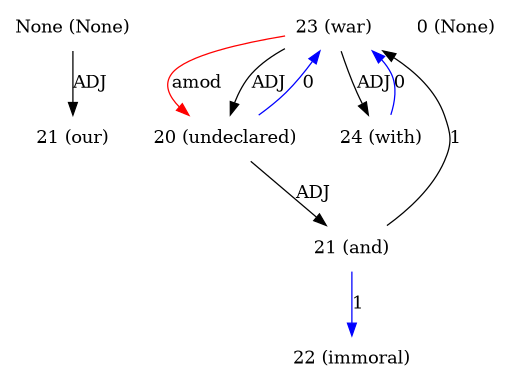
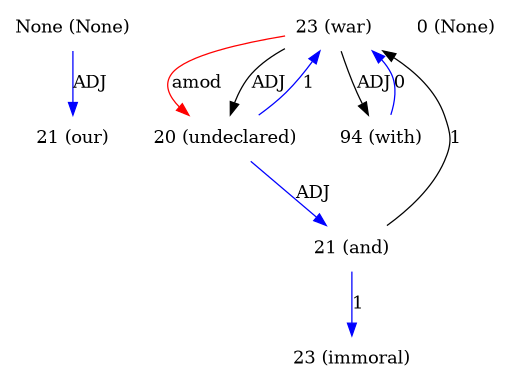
  digraph {
    node [shape=plaintext]
    edge [dir=forward]
    n1 [label="None (None)"]
    n2 [label="21 (our)"]
    n3 [label="23 (war)"]
    n4 [label="20 (undeclared)"]
-   n5 [label="24 (with)"]
+   n5 [label="94 (with)"]
    n6 [label="21 (and)"]
    n7 [label="0 (None)"]
-   n8 [label="22 (immoral)"]
-   n1 -> n2 [label=ADJ]
+   n8 [label="23 (immoral)"]
+   n1 -> n2 [label=ADJ color=blue]
    n3 -> n4 [color=red label=amod]
    n3 -> n4 [label=ADJ]
    n3 -> n5 [label=ADJ]
-   n4 -> n3 [color=blue label=0]
-   n4 -> n6 [label=ADJ]
+   n4 -> n3 [color=blue label=1]
+   n4 -> n6 [label=ADJ color=blue]
    n5 -> n3 [color=blue label=0]
    n6 -> n3 [label=1]
    n6 -> n8 [color=blue label=1]
  }
